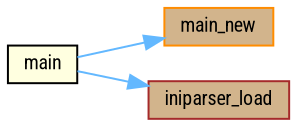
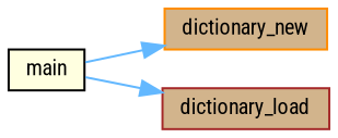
  digraph {
    fontname="Roboto Condensed"
    rankdir=RL
    node [fillcolor=tan fontname="Roboto Condensed" fontsize=10 shape=box style=filled]
    edge [color=steelblue1 dir=back fontname="Roboto Condensed" fontsize=10 labelfontname=Helvetica labelfontsize=10 style=solid]
-   n1 [color=darkorange fontcolor=black height=0.2 label=main_new width=0.4]
+   n1 [color=darkorange fontcolor=black height=0.2 label=dictionary_new width=0.4]
    n2 [color=black fillcolor=lightyellow height=0.2 label=main width=0.4]
-   n3 [color=brown height=0.2 label=iniparser_load width=0.4]
+   n3 [color=brown height=0.2 label=dictionary_load width=0.4]
    n1 -> n2
    n3 -> n2
  }
